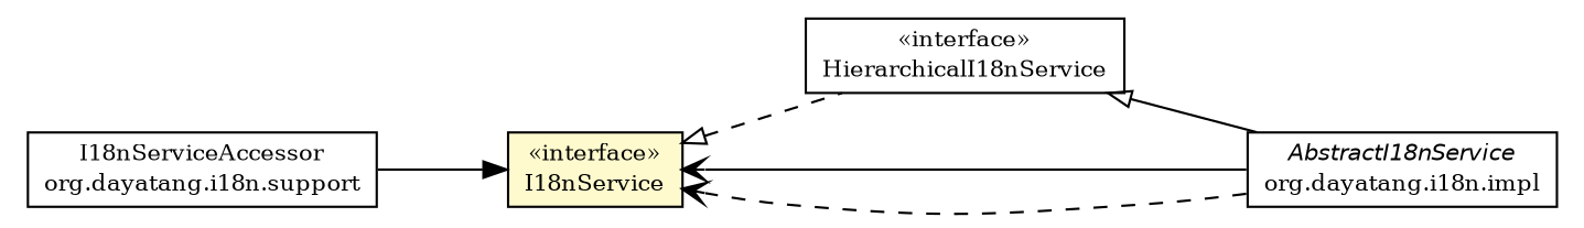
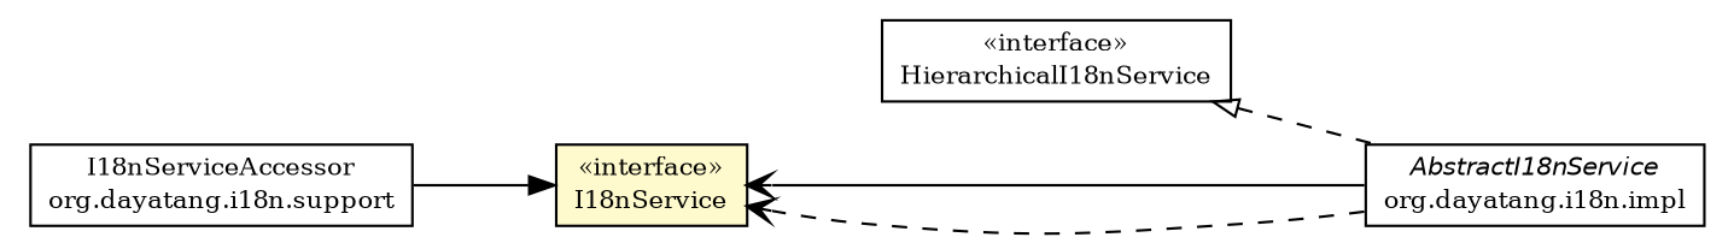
  digraph {
    fontname="DejaVu Serif"
    nodesep=0.25
    rankdir=LR
    ranksep=0.5
    node [fontcolor=black fontname="DejaVu Serif" fontsize=10.0 shape=plaintext]
    edge [fontname="DejaVu Serif" fontsize=10.0 headport=p labelfontname=Helvetica labelfontsize=10 style=dashed tailport=p color=black fontcolor=black]
    n1 [label=<<table title="org.dayatang.i18n.I18nService" border="0" cellborder="1" cellspacing="0" cellpadding="2" port="p" bgcolor="lemonChiffon" href="./I18nService.html"> 		<tr><td><table border="0" cellspacing="0" cellpadding="1"> <tr><td align="center" balign="center"> &#171;interface&#187; </td></tr> <tr><td align="center" balign="center"> I18nService </td></tr> 		</table></td></tr> 		</table>>]
    n2 [label=<<table title="org.dayatang.i18n.HierarchicalI18nService" border="0" cellborder="1" cellspacing="0" cellpadding="2" port="p" href="./HierarchicalI18nService.html"> 		<tr><td><table border="0" cellspacing="0" cellpadding="1"> <tr><td align="center" balign="center"> &#171;interface&#187; </td></tr> <tr><td align="center" balign="center"> HierarchicalI18nService </td></tr> 		</table></td></tr> 		</table>>]
    n3 [label=<<table title="org.dayatang.i18n.impl.AbstractI18nService" border="0" cellborder="1" cellspacing="0" cellpadding="2" port="p" href="./impl/AbstractI18nService.html"> 		<tr><td><table border="0" cellspacing="0" cellpadding="1"> <tr><td align="center" balign="center"><font face="Helvetica-Oblique"> AbstractI18nService </font></td></tr> <tr><td align="center" balign="center"> org.dayatang.i18n.impl </td></tr> 		</table></td></tr> 		</table>>]
    n4 [label=<<table title="org.dayatang.i18n.support.I18nServiceAccessor" border="0" cellborder="1" cellspacing="0" cellpadding="2" port="p" href="./support/I18nServiceAccessor.html"> 		<tr><td><table border="0" cellspacing="0" cellpadding="1"> <tr><td align="center" balign="center"> I18nServiceAccessor </td></tr> <tr><td align="center" balign="center"> org.dayatang.i18n.support </td></tr> 		</table></td></tr> 		</table>>]
-   n1 -> n2 [arrowtail=empty dir=back fontsize=10 color="" fontcolor=""]
-   n2 -> n3 [arrowtail=empty dir=back fontsize=10 style=solid color="" fontcolor=""]
+   n2 -> n3 [arrowtail=empty dir=back fontsize=10 color="" fontcolor=""]
    n3 -> n1 [arrowhead=open label=" " style=""]
    n3 -> n1 [arrowhead=open label=" "]
    n4 -> n1 [arrowhead=normal label=" " style=""]
  }
